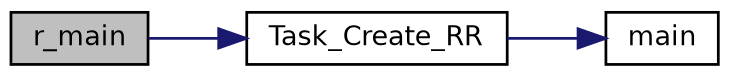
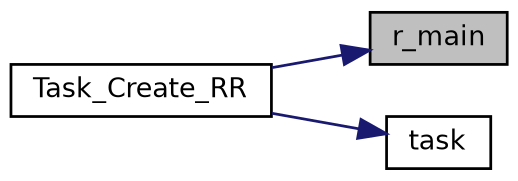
  digraph {
    rankdir=LR
    node [color=black fillcolor=white fontname=Helvetica fontsize=10 shape=record style=filled]
    edge [color=midnightblue fontname=Helvetica fontsize=10 labelfontname=Helvetica labelfontsize=10 style=solid]
    n1 [fillcolor=grey75 fontcolor=black height=0.2 label=r_main width=0.4]
    n2 [height=0.2 label=Task_Create_RR width=0.4]
-   n3 [height=0.2 label=main width=0.4]
-   n1 -> n2
+   n3 [height=0.2 label=task width=0.4]
+   n2 -> n1
    n2 -> n3
  }
